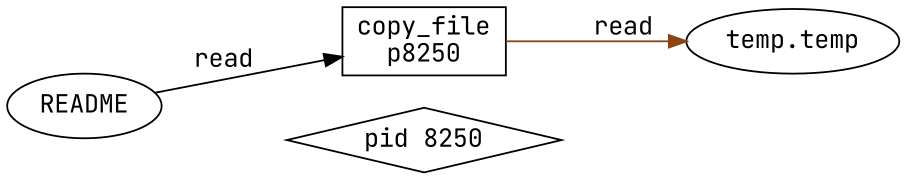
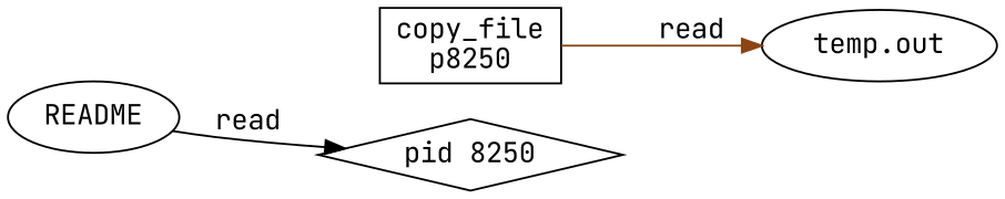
  strict digraph {
    fontname="JetBrains Mono"
    rankdir=LR
    node [fontname="JetBrains Mono"]
    edge [fontname="JetBrains Mono"]
    n1 [label=README]
    n2 [label="copy_file\np8250" shape=box]
-   n3 [label="temp.temp"]
+   n3 [label="temp.out"]
    n4 [label="pid 8250" shape=diamond]
-   n1 -> n2 [color=black label=read]
+   n1 -> n4 [color=black label=read]
    n2 -> n3 [color=saddlebrown label=read]
  }
